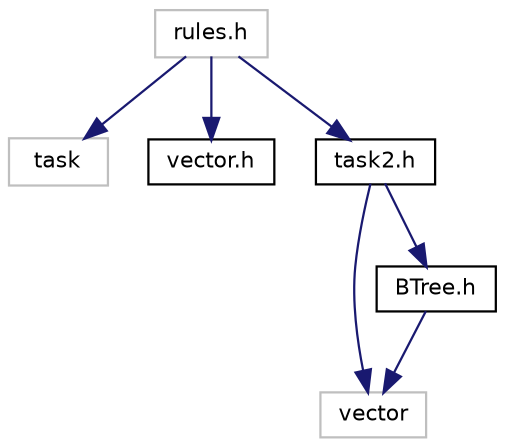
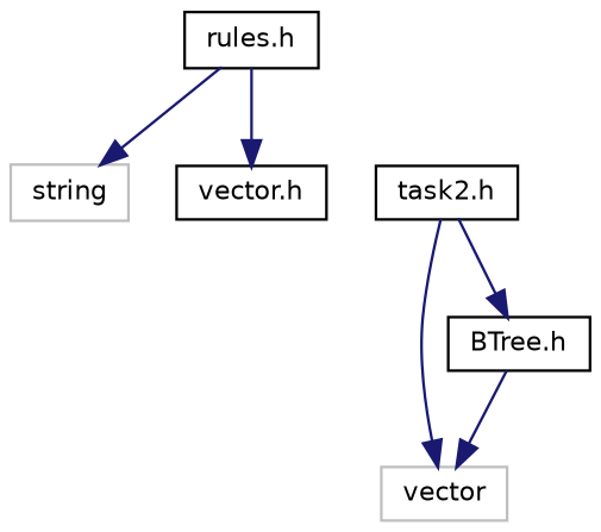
  digraph {
    node [color=black fillcolor=white fontname=Helvetica fontsize=10 shape=record style=filled]
    edge [color=midnightblue fontname=Helvetica fontsize=10 labelfontname=Helvetica labelfontsize=10 style=solid]
-   n1 [color=grey75 height=0.2 label="rules.h" width=0.4]
-   n2 [color=grey75 height=0.2 label=task width=0.4]
+   n1 [height=0.2 label="rules.h" width=0.4]
+   n2 [color=grey75 height=0.2 label=string width=0.4]
    n3 [height=0.2 label="vector.h" width=0.4]
    n4 [height=0.2 label="task2.h" width=0.4]
    n5 [color=grey75 height=0.2 label=vector width=0.4]
    n6 [height=0.2 label="BTree.h" width=0.4]
    n1 -> n2
    n1 -> n3
-   n1 -> n4
    n4 -> n5
    n4 -> n6
    n6 -> n5
  }
